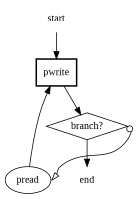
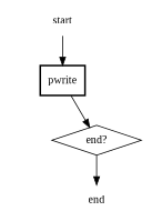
  digraph {
    fontname="Liberation Serif"
    node [fontname="Liberation Serif" shape=plaintext]
    edge [fontname="Liberation Serif"]
    pwrite [shape=box style=bold]
    start
-   pread [shape=""]
-   n4 [label="branch?" shape=diamond]
+   n4 [label="end?" shape=diamond]
    end
    pwrite -> n4
    start -> pwrite
-   pread -> pwrite
-   n4 -> pread [arrowhead=empty arrowtail=odot dir=both headport=e tailport=e]
    n4 -> end [arrowhead=normal]
  }
